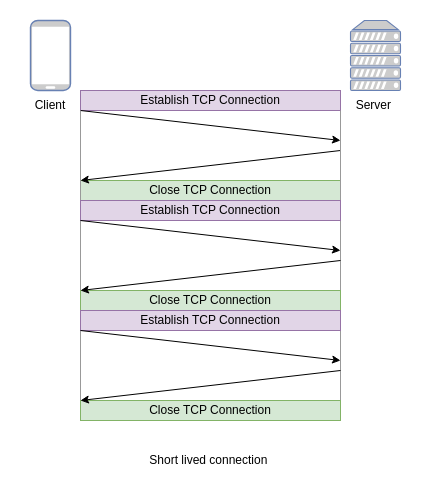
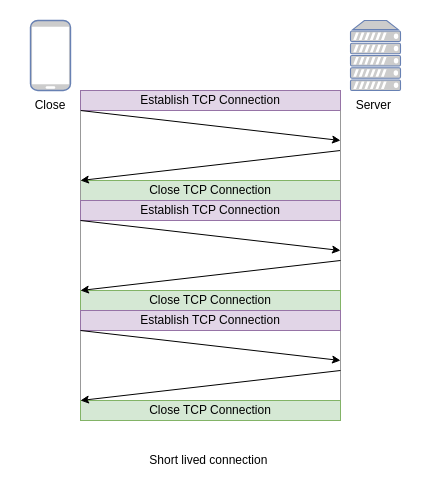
  <mxCell id="0" />
  <mxCell id="1" parent="0" />
  <mxCell id="2" value="" style="fontColor=#0066CC;verticalAlign=top;verticalLabelPosition=bottom;labelPosition=center;align=center;html=1;outlineConnect=0;fillColor=#CCCCCC;strokeColor=#6881B3;gradientColor=none;gradientDirection=north;strokeWidth=2;shape=mxgraph.networks.mobile;" vertex="1" parent="1"><mxGeometry x="30" y="20" width="40" height="70" as="geometry" /></mxCell>
  <mxCell id="3" value="" style="fontColor=#0066CC;verticalAlign=top;verticalLabelPosition=bottom;labelPosition=center;align=center;html=1;outlineConnect=0;fillColor=#CCCCCC;strokeColor=#6881B3;gradientColor=none;gradientDirection=north;strokeWidth=2;shape=mxgraph.networks.server;" vertex="1" parent="1"><mxGeometry x="350" y="20" width="50" height="70" as="geometry" /></mxCell>
- <mxCell id="4" value="Client" style="text;html=1;strokeColor=none;fillColor=none;align=center;verticalAlign=middle;whiteSpace=wrap;rounded=0;" vertex="1" parent="1"><mxGeometry x="20" y="90" width="60" height="30" as="geometry" /></mxCell>
+ <mxCell id="4" value="Close" style="text;html=1;strokeColor=none;fillColor=none;align=center;verticalAlign=middle;whiteSpace=wrap;rounded=0;" vertex="1" parent="1"><mxGeometry x="20" y="90" width="60" height="30" as="geometry" /></mxCell>
  <mxCell id="5" value="Server&amp;nbsp;" style="text;html=1;strokeColor=none;fillColor=none;align=center;verticalAlign=middle;whiteSpace=wrap;rounded=0;" vertex="1" parent="1"><mxGeometry x="345" y="90" width="60" height="30" as="geometry" /></mxCell>
  <mxCell id="6" value="Establish TCP Connection" style="rounded=0;whiteSpace=wrap;html=1;strokeColor=#9673a6;fillColor=#e1d5e7;" vertex="1" parent="1"><mxGeometry x="80" y="90" width="260" height="20" as="geometry" /></mxCell>
  <mxCell id="7" value="Close TCP Connection" style="rounded=0;whiteSpace=wrap;html=1;strokeColor=#82b366;fillColor=#d5e8d4;" vertex="1" parent="1"><mxGeometry x="80" y="180" width="260" height="20" as="geometry" /></mxCell>
  <mxCell id="8" value="" style="endArrow=classic;html=1;rounded=0;" edge="1" parent="1"><mxGeometry width="50" height="50" relative="1" as="geometry"><mxPoint x="80" y="110" as="sourcePoint" /><mxPoint x="340" y="140" as="targetPoint" /></mxGeometry></mxCell>
  <mxCell id="9" value="" style="endArrow=classic;html=1;rounded=0;entryX=0;entryY=0;entryDx=0;entryDy=0;" edge="1" parent="1" target="7"><mxGeometry width="50" height="50" relative="1" as="geometry"><mxPoint x="340" y="150" as="sourcePoint" /><mxPoint x="600" y="170" as="targetPoint" /></mxGeometry></mxCell>
  <mxCell id="10" value="" style="endArrow=none;html=1;rounded=0;strokeColor=#999999;" edge="1" parent="1"><mxGeometry width="50" height="50" relative="1" as="geometry"><mxPoint x="80" y="400" as="sourcePoint" /><mxPoint x="80" y="110" as="targetPoint" /></mxGeometry></mxCell>
  <mxCell id="11" value="" style="endArrow=none;html=1;rounded=0;strokeColor=#999999;" edge="1" parent="1"><mxGeometry width="50" height="50" relative="1" as="geometry"><mxPoint x="340" y="400" as="sourcePoint" /><mxPoint x="340" y="110" as="targetPoint" /></mxGeometry></mxCell>
  <mxCell id="12" value="Establish TCP Connection" style="rounded=0;whiteSpace=wrap;html=1;strokeColor=#9673a6;fillColor=#e1d5e7;" vertex="1" parent="1"><mxGeometry x="80" y="200" width="260" height="20" as="geometry" /></mxCell>
  <mxCell id="13" value="Close TCP Connection" style="rounded=0;whiteSpace=wrap;html=1;strokeColor=#82b366;fillColor=#d5e8d4;" vertex="1" parent="1"><mxGeometry x="80" y="290" width="260" height="20" as="geometry" /></mxCell>
  <mxCell id="14" value="" style="endArrow=classic;html=1;rounded=0;" edge="1" parent="1"><mxGeometry width="50" height="50" relative="1" as="geometry"><mxPoint x="80" y="220" as="sourcePoint" /><mxPoint x="340" y="250" as="targetPoint" /></mxGeometry></mxCell>
  <mxCell id="15" value="" style="endArrow=classic;html=1;rounded=0;entryX=0;entryY=0;entryDx=0;entryDy=0;" edge="1" parent="1" target="13"><mxGeometry width="50" height="50" relative="1" as="geometry"><mxPoint x="340" y="260" as="sourcePoint" /><mxPoint x="600" y="280" as="targetPoint" /></mxGeometry></mxCell>
  <mxCell id="16" value="Establish TCP Connection" style="rounded=0;whiteSpace=wrap;html=1;strokeColor=#9673a6;fillColor=#e1d5e7;" vertex="1" parent="1"><mxGeometry x="80" y="310" width="260" height="20" as="geometry" /></mxCell>
  <mxCell id="17" value="Close TCP Connection" style="rounded=0;whiteSpace=wrap;html=1;strokeColor=#82b366;fillColor=#d5e8d4;" vertex="1" parent="1"><mxGeometry x="80" y="400" width="260" height="20" as="geometry" /></mxCell>
  <mxCell id="18" value="" style="endArrow=classic;html=1;rounded=0;" edge="1" parent="1"><mxGeometry width="50" height="50" relative="1" as="geometry"><mxPoint x="80" y="330" as="sourcePoint" /><mxPoint x="340" y="360" as="targetPoint" /></mxGeometry></mxCell>
  <mxCell id="19" value="" style="endArrow=classic;html=1;rounded=0;entryX=0;entryY=0;entryDx=0;entryDy=0;" edge="1" parent="1" target="17"><mxGeometry width="50" height="50" relative="1" as="geometry"><mxPoint x="340" y="370" as="sourcePoint" /><mxPoint x="600" y="390" as="targetPoint" /></mxGeometry></mxCell>
  <mxCell id="20" value="Short lived connection&amp;nbsp;" style="text;html=1;strokeColor=none;fillColor=none;align=center;verticalAlign=middle;whiteSpace=wrap;rounded=0;" vertex="1" parent="1"><mxGeometry x="145" y="445" width="130" height="30" as="geometry" /></mxCell>
